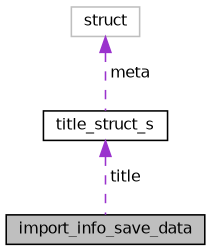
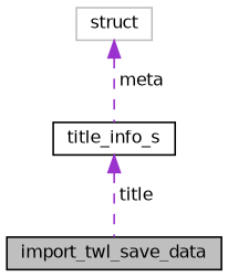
  digraph {
    node [color=black fillcolor=white fontname=Helvetica fontsize=10 shape=record style=filled]
    edge [color=darkorchid3 dir=back fontname=Helvetica fontsize=10 labelfontname=Helvetica labelfontsize=10 style=dashed]
-   n1 [fillcolor=grey75 fontcolor=black height=0.2 label=import_info_save_data width=0.4]
+   n1 [fillcolor=grey75 fontcolor=black height=0.2 label=import_twl_save_data width=0.4]
    n2 [color=grey75 height=0.2 label=struct width=0.4]
-   n3 [height=0.2 label=title_struct_s width=0.4]
+   n3 [height=0.2 label=title_info_s width=0.4]
    n2 -> n3 [label=" meta"]
    n3 -> n1 [label=" title"]
  }
